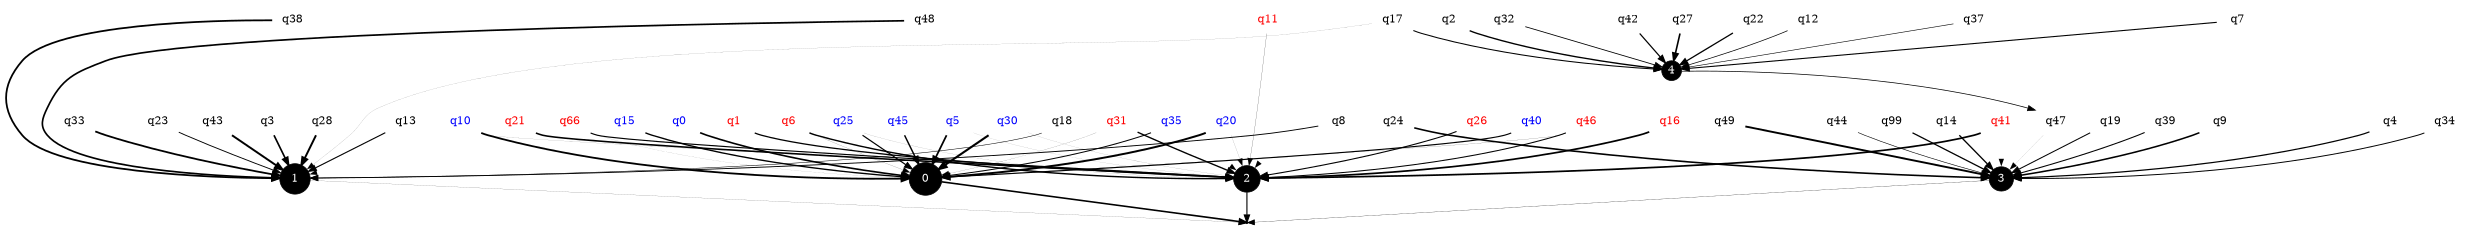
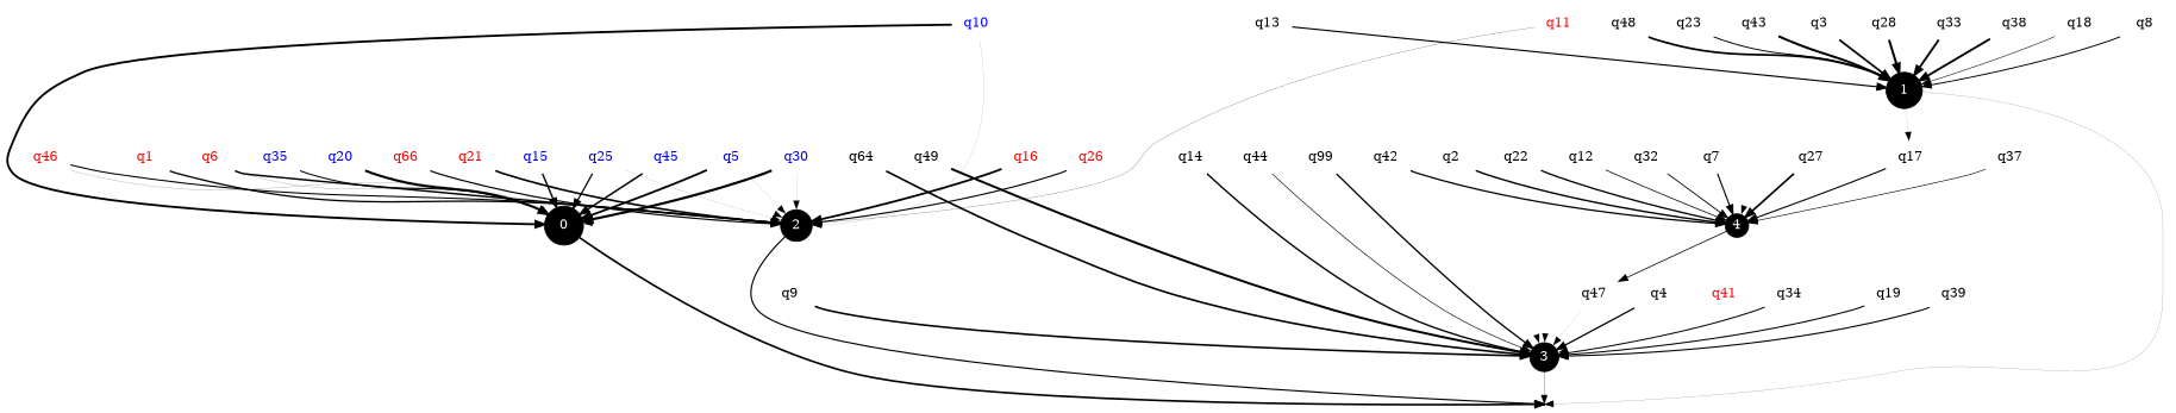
  strict digraph {
    node [fontcolor=black shape=none]
    edge [penwidth=0.04]
    n1 [label=q27]
    n2 [fillcolor=black fontcolor=white height=0.36 label=4 margin="0,0" shape=circle style=filled]
    n2_0 [height=0.02 shape=point fontcolor=""]
    n4 [label=q47]
    n5 [fillcolor=black fontcolor=white height=0.45 label=3 margin="0,0" shape=circle style=filled]
    n6 [fontcolor=blue label=q20]
    n7 [fillcolor=black fontcolor=white height=0.49 label=2 margin="0,0" shape=circle style=filled]
    n8 [fillcolor=black fontcolor=white height=0.60 label=0 margin="0,0" shape=circle style=filled]
    n9 [label=q14]
    n10 [label=q7]
    n11 [label=q49]
    n12 [label=q43]
    n13 [fillcolor=black fontcolor=white height=0.55 label=1 margin="0,0" shape=circle style=filled]
    n14 [fontcolor=red label=q16]
    n15 [fontcolor=blue label=q10]
    n16 [fontcolor=red label=q66]
    n17 [label=q3]
    n18 [label=q28]
    n19 [label=q32]
    n20 [fontcolor=red label=q21]
    n21 [fontcolor=blue label=q15]
-   n22 [label=q24]
+   n22 [label=q64]
    n23 [label=q44]
    n24 [label=q17]
    n25 [fontcolor=red label=q11]
    n26 [label=q37]
    n27 [label=q4]
-   n28 [fontcolor=blue label=q40]
    n29 [label=q99]
    n30 [label=q33]
    n31 [label=q22]
-   n32 [fontcolor=blue label=q0]
    n33 [fontcolor=blue label=q25]
    n34 [fontcolor=blue label=q45]
    n35 [label=q18]
    n36 [label=q12]
    n37 [label=q38]
    n38 [fontcolor=blue label=q5]
    n39 [fontcolor=red label=q41]
    n40 [fontcolor=blue label=q30]
    n41 [label=q8]
    n42 [label=q34]
    n43 [label=q23]
    n44 [fontcolor=red label=q1]
    n45 [fontcolor=red label=q26]
    n46 [fontcolor=red label=q46]
    n47 [label=q19]
    n48 [label=q13]
    n49 [label=q39]
    n50 [fontcolor=red label=q6]
    n51 [label=q48]
    n52 [label=q42]
-   n53 [fontcolor=red label=q31]
    n54 [label=q9]
    n55 [fontcolor=blue label=q35]
    n56 [label=q2]
    n1 -> n2 [penwidth=2.13]
    n2 -> n2_0 [penwidth=0.05]
    n2 -> n4 [penwidth=0.95]
    n4 -> n5 [penwidth=0.08]
    n5 -> n2_0 [penwidth=0.31]
    n6 -> n7 [penwidth=0.11]
    n6 -> n8 [penwidth=2.62]
    n7 -> n2_0 [penwidth=1.46]
    n8 -> n2_0 [penwidth=2.11]
    n9 -> n5 [penwidth=1.75]
    n9 -> n7 [penwidth=0.03]
    n10 -> n2 [penwidth=1.41]
    n10 -> n5
    n11 -> n5 [penwidth=2.51]
    n11 -> n8 [penwidth=0.05]
    n12 -> n13 [penwidth=2.58]
    n13 -> n2_0 [penwidth=0.15]
    n14 -> n7 [penwidth=2.27]
    n15 -> n7 [penwidth=0.10]
    n15 -> n8 [penwidth=2.39]
    n15 -> n13 [penwidth=0.03]
    n16 -> n7 [penwidth=1.52]
    n16 -> n8 [penwidth=0.07]
    n17 -> n13 [penwidth=2.19]
    n18 -> n13 [penwidth=2.58]
    n19 -> n2 [penwidth=1.09]
    n19 -> n7 [penwidth=0.05]
    n20 -> n7 [penwidth=2.08]
    n20 -> n8
    n21 -> n7 [penwidth=0.03]
    n21 -> n8 [penwidth=1.80]
    n22 -> n5 [penwidth=2.10]
    n22 -> n8
    n23 -> n5 [penwidth=0.78]
    n23 -> n7
    n24 -> n2 [penwidth=1.38]
-   n24 -> n13 [penwidth=0.10]
+   n13 -> n24 [penwidth=0.10]
    n25 -> n2 [penwidth=0.03]
    n25 -> n7 [penwidth=0.23]
    n25 -> n13 [penwidth=0.05]
    n26 -> n2 [penwidth=0.77]
    n26 -> n5
    n27 -> n5 [penwidth=1.61]
-   n28 -> n5
-   n28 -> n7
-   n28 -> n8 [penwidth=1.51]
    n29 -> n5 [penwidth=1.68]
    n29 -> n7 [penwidth=0.05]
    n30 -> n13 [penwidth=2.36]
    n31 -> n2 [penwidth=1.69]
    n31 -> n5 [penwidth=0.03]
    n31 -> n7 [penwidth=0.03]
-   n32 -> n7
-   n32 -> n8 [penwidth=2.15]
    n33 -> n7 [penwidth=0.10]
    n33 -> n8 [penwidth=1.57]
    n34 -> n7 [penwidth=0.05]
    n34 -> n8 [penwidth=1.90]
    n35 -> n5
    n35 -> n13 [penwidth=0.68]
    n36 -> n2 [penwidth=0.94]
    n36 -> n5 [penwidth=0.03]
    n36 -> n7 [penwidth=0.05]
    n37 -> n2 [penwidth=0.06]
    n37 -> n13 [penwidth=2.35]
    n38 -> n7 [penwidth=0.08]
    n38 -> n8 [penwidth=2.30]
    n39 -> n5 [penwidth=0.03]
-   n39 -> n7 [penwidth=2.26]
    n40 -> n7 [penwidth=0.09]
    n40 -> n8 [penwidth=2.77]
    n41 -> n5 [penwidth=0.05]
    n41 -> n13 [penwidth=1.22]
    n42 -> n5 [penwidth=1.29]
    n43 -> n13 [penwidth=1.21]
    n44 -> n7 [penwidth=1.69]
    n44 -> n8
    n45 -> n7 [penwidth=1.43]
    n46 -> n5
    n46 -> n7 [penwidth=1.37]
    n46 -> n8 [penwidth=0.17]
    n47 -> n5 [penwidth=1.35]
    n48 -> n8 [penwidth=0.03]
    n48 -> n13 [penwidth=1.46]
    n49 -> n5 [penwidth=1.39]
    n50 -> n7 [penwidth=1.87]
    n50 -> n8 [penwidth=0.17]
    n51 -> n2 [penwidth=0.05]
    n51 -> n13 [penwidth=2.22]
    n52 -> n2 [penwidth=1.62]
    n52 -> n7
-   n53 -> n7 [penwidth=1.80]
-   n53 -> n8 [penwidth=0.13]
    n54 -> n5 [penwidth=2.04]
    n55 -> n7 [penwidth=0.03]
    n55 -> n8 [penwidth=1.33]
    n56 -> n2 [penwidth=1.80]
    n56 -> n7 [penwidth=0.03]
  }
